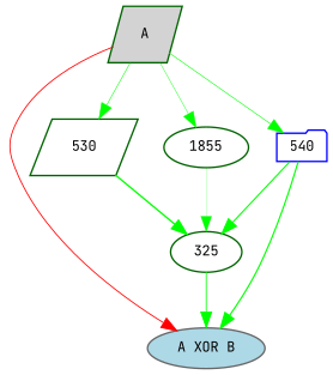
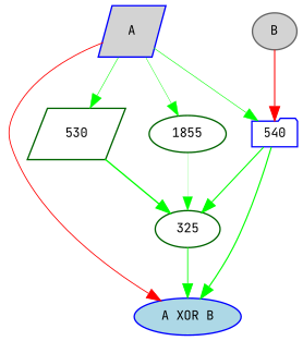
  digraph {
    fontname="JetBrains Mono"
    node [color=darkgreen fillcolor=white fontname="JetBrains Mono" fontsize=9 shape=ellipse style=filled]
    edge [color=green fontname="JetBrains Mono" style=solid]
-   A [fillcolor=lightgray height=0.2 shape=parallelogram width=0.2]
-   "A XOR B" [color=gray40 fillcolor=lightblue height=0.2 width=0.2]
+   A [color=blue fillcolor=lightgray height=0.2 shape=parallelogram width=0.2]
+   "A XOR B" [color=blue fillcolor=lightblue height=0.2 width=0.2]
    530 [height=0.2 shape=parallelogram width=0.2]
    540 [color=blue height=0.2 shape=folder width=0.2]
    n5 [height=0.2 label=1855 width=0.2]
    325 [height=0.2 width=0.2]
+   B [color=gray40 fillcolor=lightgray height=0.2 width=0.2]
    A -> "A XOR B" [color=red penwidth=0.6116292113703913]
    A -> 530 [penwidth=0.38887614806437987]
    A -> 540 [penwidth=0.41402217354939874]
    A -> n5 [penwidth=0.30771384981680133]
    530 -> 325 [penwidth=0.9671677439068483]
    540 -> "A XOR B" [penwidth=0.8402517420556865]
    540 -> 325 [penwidth=0.7756306986436882]
    n5 -> 325 [penwidth=0.12311186689363038]
    325 -> "A XOR B" [penwidth=0.5948661529679538]
+   B -> 540 [color=red penwidth=0.7628147490707238]
  }
